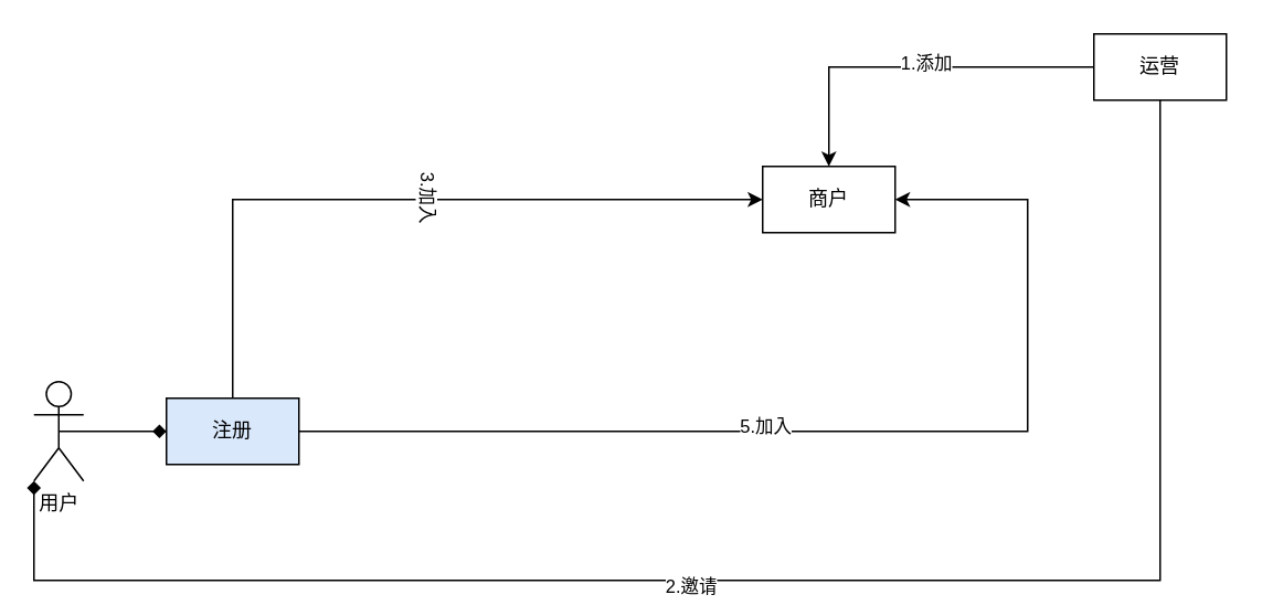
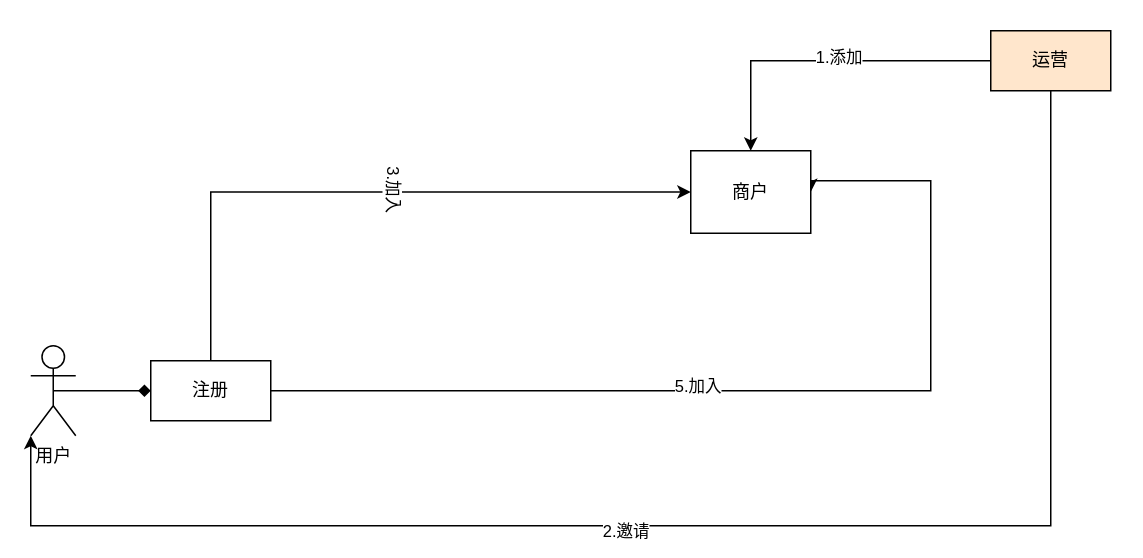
  <mxCell id="0" />
  <mxCell id="1" parent="0" />
  <mxCell id="2" style="edgeStyle=orthogonalEdgeStyle;rounded=0;orthogonalLoop=1;jettySize=auto;html=1;exitX=0.5;exitY=0.5;exitDx=0;exitDy=0;exitPerimeter=0;endArrow=diamond;" edge="1" parent="1" source="3" target="8"><mxGeometry relative="1" as="geometry" /></mxCell>
  <mxCell id="3" value="用户" style="shape=umlActor;verticalLabelPosition=bottom;verticalAlign=top;html=1;outlineConnect=0;" vertex="1" parent="1"><mxGeometry x="20" y="230" width="30" height="60" as="geometry" /></mxCell>
  <mxCell id="4" style="edgeStyle=orthogonalEdgeStyle;rounded=0;orthogonalLoop=1;jettySize=auto;html=1;exitX=0.5;exitY=0;exitDx=0;exitDy=0;entryX=0;entryY=0.5;entryDx=0;entryDy=0;" edge="1" parent="1" source="8" target="9"><mxGeometry relative="1" as="geometry" /></mxCell>
  <mxCell id="5" value="3.加入" style="edgeLabel;html=1;align=center;verticalAlign=middle;resizable=0;points=[];rotation=90;" vertex="1" connectable="0" parent="4"><mxGeometry x="0.086" y="2" relative="1" as="geometry"><mxPoint as="offset" /></mxGeometry></mxCell>
  <mxCell id="6" style="edgeStyle=orthogonalEdgeStyle;rounded=0;orthogonalLoop=1;jettySize=auto;html=1;exitX=1;exitY=0.5;exitDx=0;exitDy=0;entryX=1;entryY=0.5;entryDx=0;entryDy=0;" edge="1" parent="1" source="8" target="9"><mxGeometry relative="1" as="geometry"><mxPoint x="580" y="260" as="targetPoint" /><Array as="points"><mxPoint x="620" y="260" /><mxPoint x="620" y="120" /></Array></mxGeometry></mxCell>
  <mxCell id="7" value="5.加入" style="edgeLabel;html=1;align=center;verticalAlign=middle;resizable=0;points=[];" vertex="1" connectable="0" parent="6"><mxGeometry x="-0.15" y="4" relative="1" as="geometry"><mxPoint as="offset" /></mxGeometry></mxCell>
- <mxCell id="8" value="注册" style="rounded=0;whiteSpace=wrap;html=1;fillColor=#dae8fc;" vertex="1" parent="1"><mxGeometry y="240" width="80" height="40" as="geometry" x="100" /></mxCell>
- <mxCell id="9" value="商户" style="rounded=0;whiteSpace=wrap;html=1;" vertex="1" parent="1"><mxGeometry x="460" y="100" width="80" height="40" as="geometry" /></mxCell>
+ <mxCell id="8" value="注册" style="rounded=0;whiteSpace=wrap;html=1;" vertex="1" parent="1"><mxGeometry y="240" width="80" height="40" as="geometry" x="100" /></mxCell>
+ <mxCell id="9" value="商户" style="rounded=0;whiteSpace=wrap;html=1;" vertex="1" parent="1"><mxGeometry x="460" y="100" width="80" height="55" as="geometry" /></mxCell>
  <mxCell id="10" style="edgeStyle=orthogonalEdgeStyle;rounded=0;orthogonalLoop=1;jettySize=auto;html=1;exitX=0;exitY=0.5;exitDx=0;exitDy=0;entryX=0.5;entryY=0;entryDx=0;entryDy=0;" edge="1" parent="1" source="14" target="9"><mxGeometry relative="1" as="geometry" /></mxCell>
  <mxCell id="11" value="1.添加" style="edgeLabel;html=1;align=center;verticalAlign=middle;resizable=0;points=[];" vertex="1" connectable="0" parent="10"><mxGeometry x="-0.073" y="-3" relative="1" as="geometry"><mxPoint as="offset" /></mxGeometry></mxCell>
- <mxCell id="12" style="edgeStyle=orthogonalEdgeStyle;rounded=0;orthogonalLoop=1;jettySize=auto;html=1;exitX=0.5;exitY=1;exitDx=0;exitDy=0;entryX=0;entryY=1;entryDx=0;entryDy=0;entryPerimeter=0;endArrow=diamond;" edge="1" parent="1" source="14" target="3"><mxGeometry relative="1" as="geometry"><Array as="points"><mxPoint x="700" y="350" /><mxPoint x="20" y="350" /></Array></mxGeometry></mxCell>
+ <mxCell id="12" style="edgeStyle=orthogonalEdgeStyle;rounded=0;orthogonalLoop=1;jettySize=auto;html=1;exitX=0.5;exitY=1;exitDx=0;exitDy=0;entryX=0;entryY=1;entryDx=0;entryDy=0;entryPerimeter=0;" edge="1" parent="1" source="14" target="3"><mxGeometry relative="1" as="geometry"><Array as="points"><mxPoint x="700" y="350" /><mxPoint x="20" y="350" /></Array></mxGeometry></mxCell>
  <mxCell id="13" value="2.邀请" style="edgeLabel;html=1;align=center;verticalAlign=middle;resizable=0;points=[];" vertex="1" connectable="0" parent="12"><mxGeometry x="0.115" y="3" relative="1" as="geometry"><mxPoint as="offset" /></mxGeometry></mxCell>
- <mxCell id="14" value="运营" style="rounded=0;whiteSpace=wrap;html=1;" vertex="1" parent="1"><mxGeometry x="660" y="20" width="80" height="40" as="geometry" /></mxCell>
+ <mxCell id="14" value="运营" style="rounded=0;whiteSpace=wrap;html=1;fillColor=#ffe6cc;" vertex="1" parent="1"><mxGeometry x="660" y="20" width="80" height="40" as="geometry" /></mxCell>
